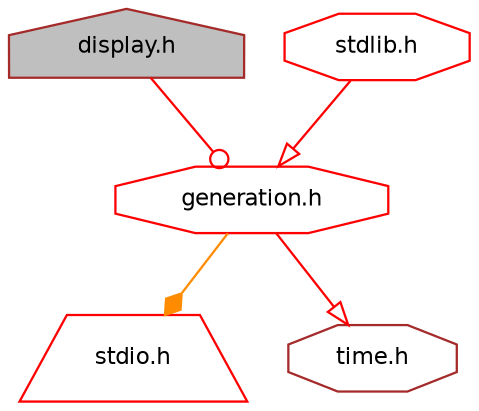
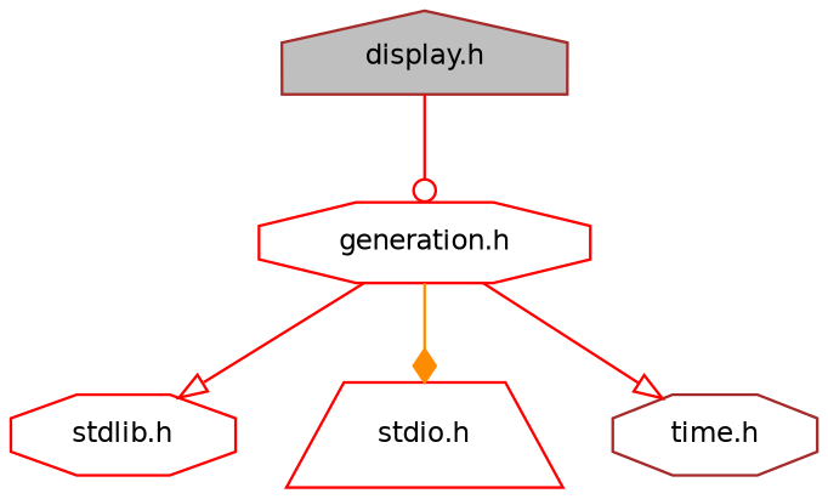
  digraph {
    node [color=red fillcolor=white fontname=Helvetica fontsize=10 shape=octagon style=filled]
    edge [arrowhead=onormal color=red fontname=Helvetica fontsize=10 labelfontname=Helvetica labelfontsize=10 style=solid]
    n1 [color=brown fillcolor=grey75 fontcolor=black height=0.2 label="display.h" shape=house width=0.4]
    n2 [height=0.2 label="generation.h" width=0.4]
    n3 [height=0.2 label="stdlib.h" width=0.4]
    n4 [height=0.2 label="stdio.h" shape=trapezium width=0.4]
    n5 [color=brown height=0.2 label="time.h" width=0.4]
    n1 -> n2 [arrowhead=odot]
-   n3 -> n2
+   n2 -> n3
    n2 -> n4 [arrowhead=diamond color=darkorange]
    n2 -> n5
  }
